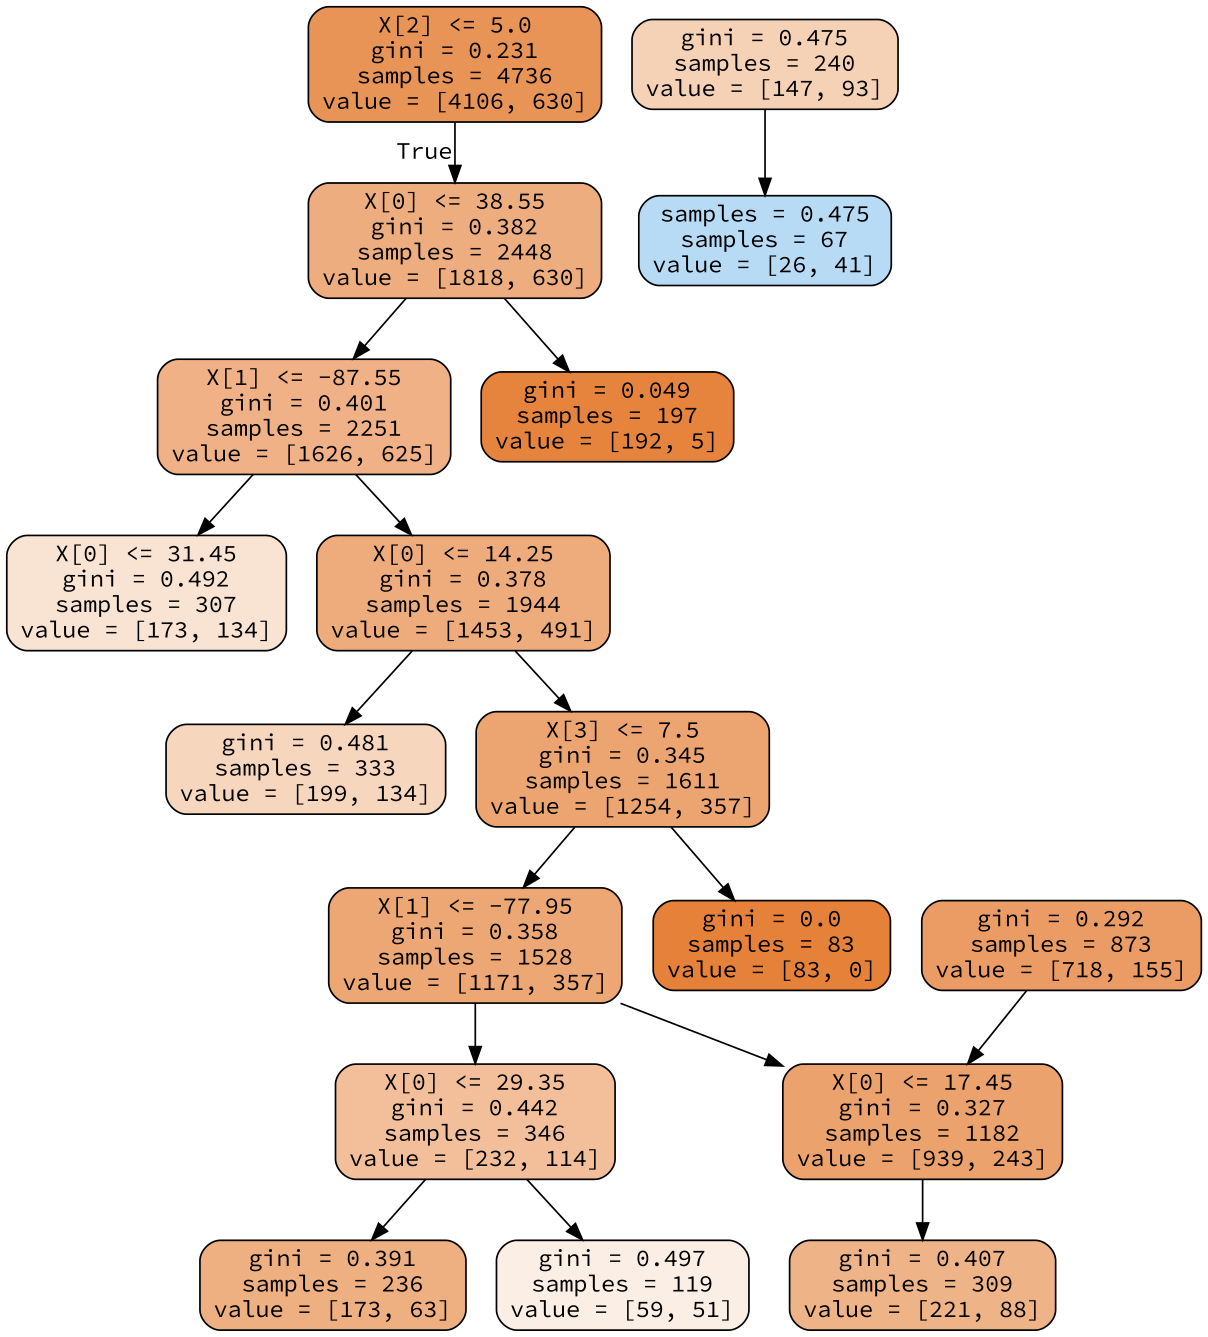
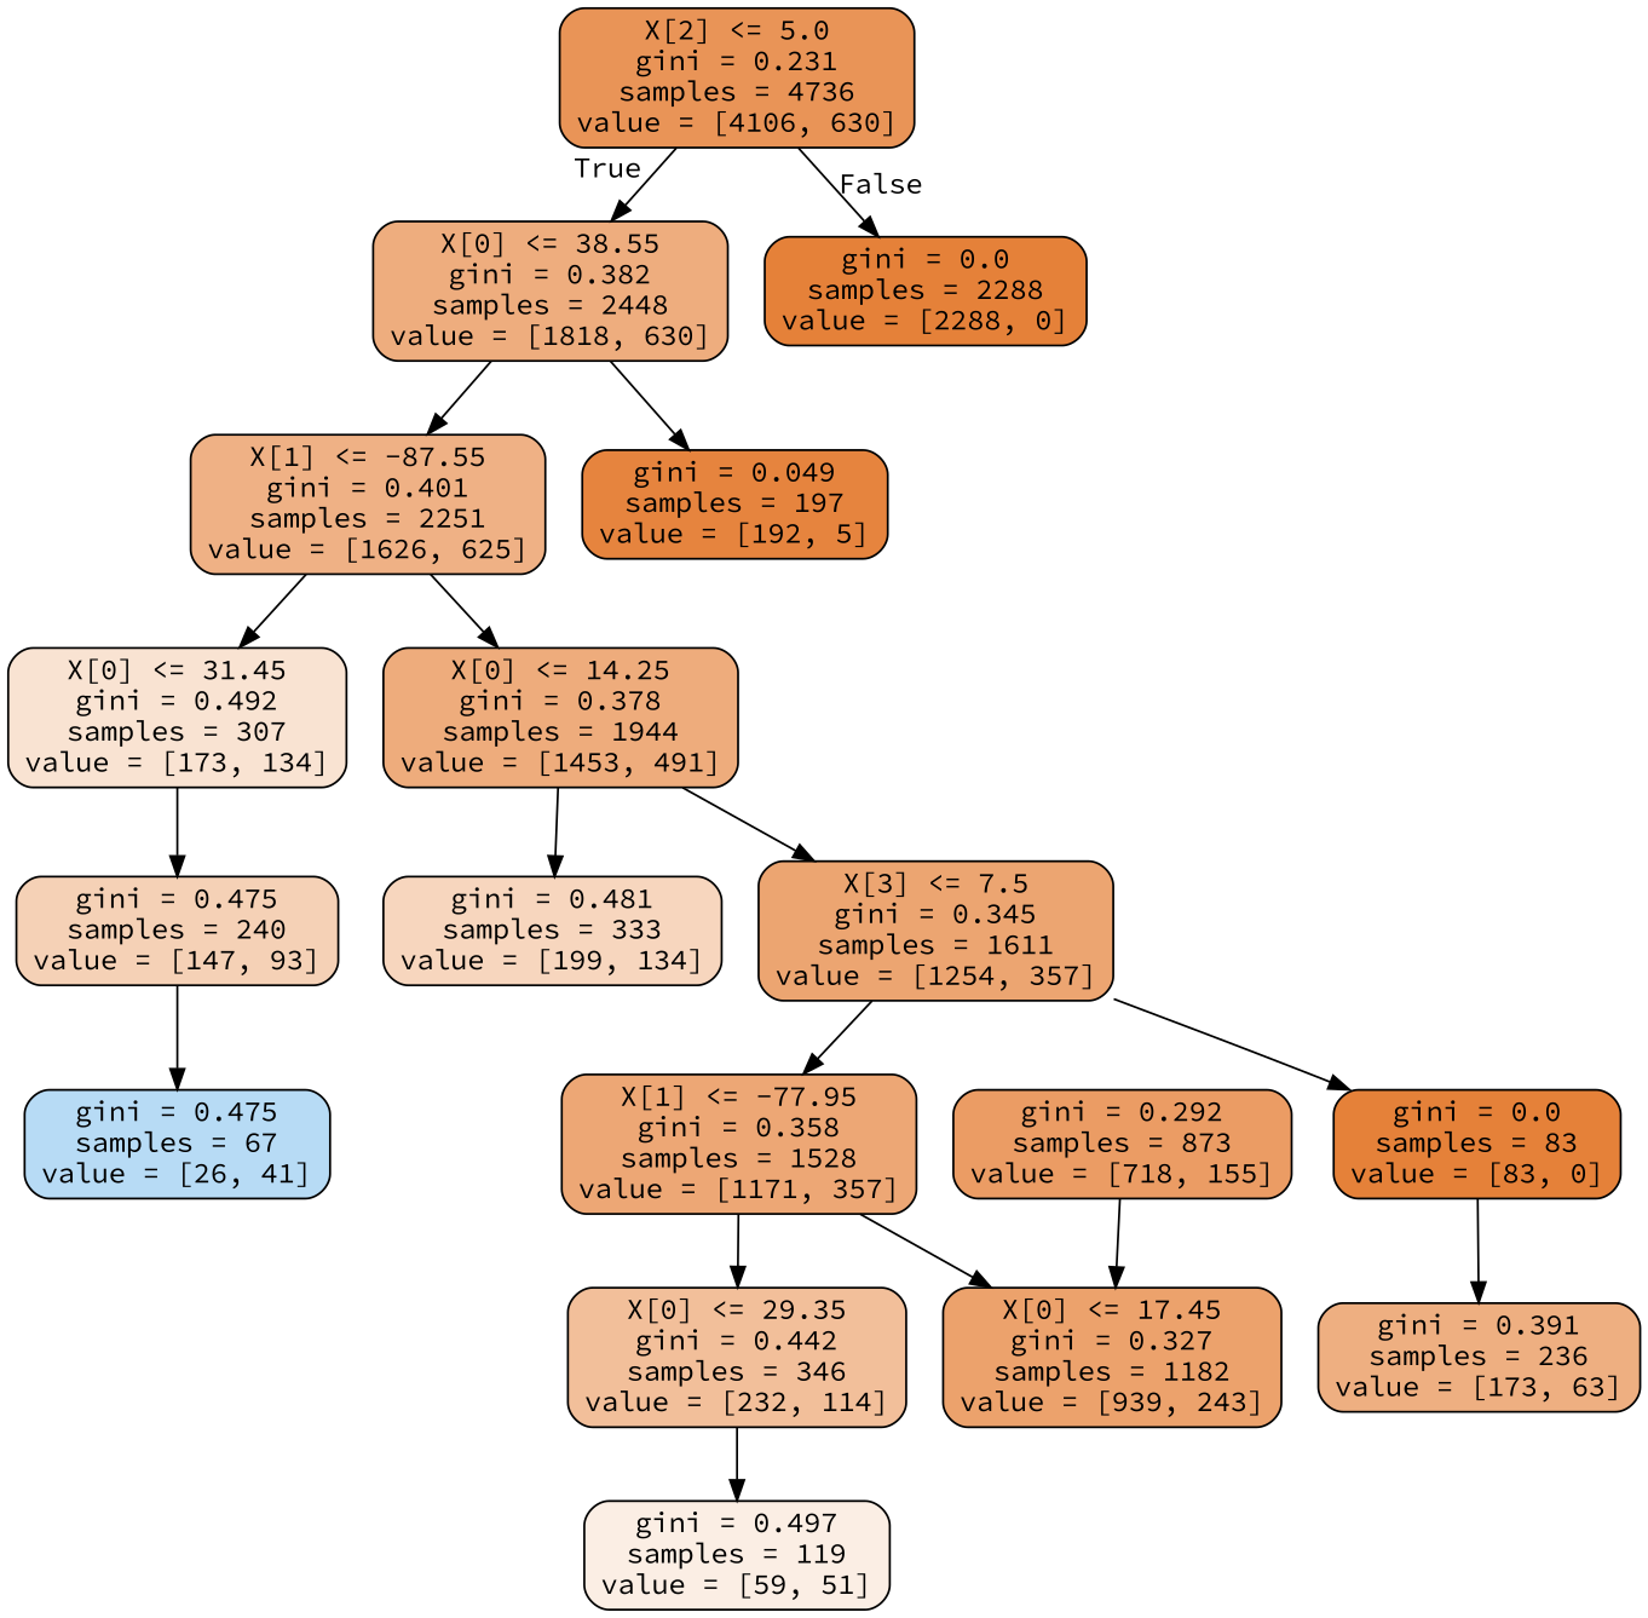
  digraph {
    fontname="Source Code Pro"
    node [color=black fillcolor="#e58139" fontname="Source Code Pro" shape=box style="filled, rounded"]
    edge [fontname="Source Code Pro"]
    n1 [fillcolor="#e99457" label="X[2] <= 5.0\ngini = 0.231\nsamples = 4736\nvalue = [4106, 630]"]
    n2 [fillcolor="#eead7e" label="X[0] <= 38.55\ngini = 0.382\nsamples = 2448\nvalue = [1818, 630]"]
+   n3 [label="gini = 0.0\nsamples = 2288\nvalue = [2288, 0]"]
    n4 [fillcolor="#efb185" label="X[1] <= -87.55\ngini = 0.401\nsamples = 2251\nvalue = [1626, 625]"]
    n5 [fillcolor="#e6843e" label="gini = 0.049\nsamples = 197\nvalue = [192, 5]"]
    n6 [fillcolor="#f9e3d2" label="X[0] <= 31.45\ngini = 0.492\nsamples = 307\nvalue = [173, 134]"]
    n7 [fillcolor="#eeac7c" label="X[0] <= 14.25\ngini = 0.378\nsamples = 1944\nvalue = [1453, 491]"]
    n8 [fillcolor="#f5d1b6" label="gini = 0.475\nsamples = 240\nvalue = [147, 93]"]
    n9 [fillcolor="#f7d6be" label="gini = 0.481\nsamples = 333\nvalue = [199, 134]"]
    n10 [fillcolor="#eca571" label="X[3] <= 7.5\ngini = 0.345\nsamples = 1611\nvalue = [1254, 357]"]
-   n11 [fillcolor="#b7dbf5" label="samples = 0.475\nsamples = 67\nvalue = [26, 41]"]
+   n11 [fillcolor="#b7dbf5" label="gini = 0.475\nsamples = 67\nvalue = [26, 41]"]
    n12 [fillcolor="#eda775" label="X[1] <= -77.95\ngini = 0.358\nsamples = 1528\nvalue = [1171, 357]"]
    n13 [label="gini = 0.0\nsamples = 83\nvalue = [83, 0]"]
    n14 [fillcolor="#f2bf9a" label="X[0] <= 29.35\ngini = 0.442\nsamples = 346\nvalue = [232, 114]"]
    n15 [fillcolor="#eca26c" label="X[0] <= 17.45\ngini = 0.327\nsamples = 1182\nvalue = [939, 243]"]
    n16 [fillcolor="#eeaf81" label="gini = 0.391\nsamples = 236\nvalue = [173, 63]"]
    n17 [fillcolor="#fbeee4" label="gini = 0.497\nsamples = 119\nvalue = [59, 51]"]
-   n18 [fillcolor="#efb388" label="gini = 0.407\nsamples = 309\nvalue = [221, 88]"]
    n19 [fillcolor="#eb9c64" label="gini = 0.292\nsamples = 873\nvalue = [718, 155]"]
    n1 -> n2 [headlabel=True labelangle=45 labeldistance=2.5]
+   n1 -> n3 [headlabel=False labelangle=-45 labeldistance=2.5]
    n2 -> n4
    n2 -> n5
    n4 -> n6
    n4 -> n7
+   n6 -> n8
    n7 -> n9
    n7 -> n10
    n8 -> n11
    n10 -> n12
    n10 -> n13
    n12 -> n14
    n12 -> n15
-   n14 -> n16
+   n13 -> n16
    n14 -> n17
-   n15 -> n18
    n19 -> n15
  }
